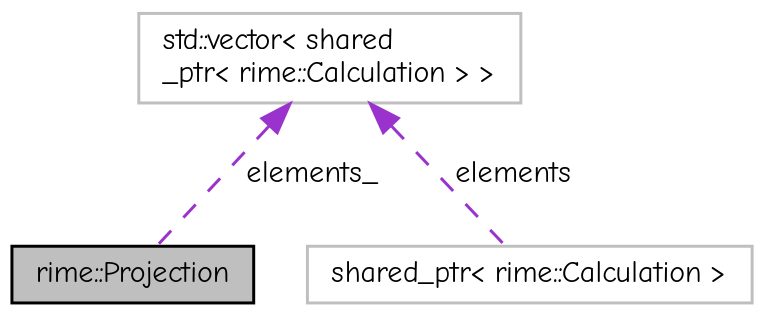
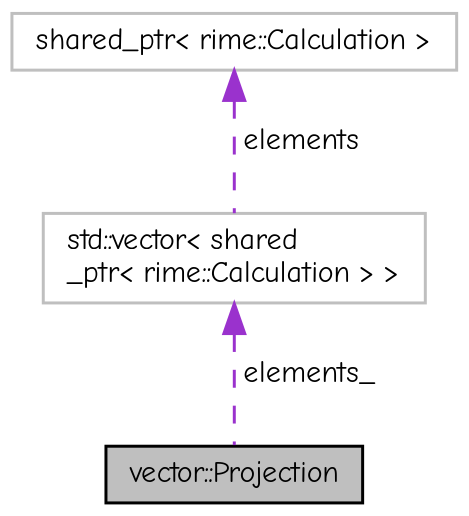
  digraph {
    fontname="Comic Neue"
    node [color=grey75 fillcolor=white fontname="Comic Neue" fontsize=10 shape=record style=filled]
    edge [color=darkorchid3 dir=back fontname="Comic Neue" fontsize=10 labelfontname=Helvetica labelfontsize=10 style=dashed]
-   n1 [color=black fillcolor=grey75 fontcolor=black height=0.2 label="rime::Projection" width=0.4]
+   n1 [color=black fillcolor=grey75 fontcolor=black height=0.2 label="vector::Projection" width=0.4]
    n2 [height=0.2 label="std::vector\< shared\l_ptr\< rime::Calculation \> \>" width=0.4]
    n3 [height=0.2 label="shared_ptr\< rime::Calculation \>" width=0.4]
    n2 -> n1 [label=" elements_"]
-   n2 -> n3 [label=" elements"]
+   n3 -> n2 [label=" elements"]
  }
